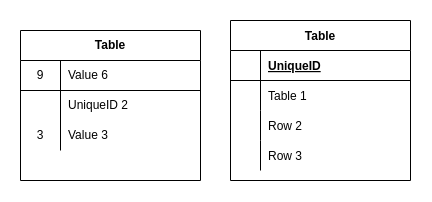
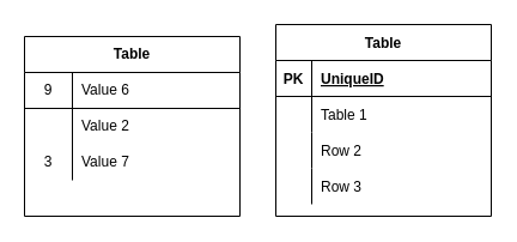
  <mxCell id="0" />
  <mxCell id="1" parent="0" />
  <mxCell id="2" value="Table" style="shape=table;html=1;whiteSpace=wrap;startSize=30;container=1;collapsible=0;childLayout=tableLayout;fixedRows=1;rowLines=0;fontStyle=1;align=center;" vertex="1" parent="1"><mxGeometry x="20" y="30" width="180" height="150" as="geometry" /></mxCell>
  <mxCell id="3" value="" style="shape=partialRectangle;html=1;whiteSpace=wrap;collapsible=0;dropTarget=0;pointerEvents=0;fillColor=none;top=0;left=0;bottom=1;right=0;points=[[0,0.5],[1,0.5]];portConstraint=eastwest;" vertex="1" parent="2"><mxGeometry y="30" width="180" height="30" as="geometry" /></mxCell>
  <mxCell id="4" value="9" style="shape=partialRectangle;html=1;whiteSpace=wrap;connectable=0;fillColor=none;top=0;left=0;bottom=0;right=0;overflow=hidden;" vertex="1" parent="3"><mxGeometry width="40" height="30" as="geometry" /></mxCell>
  <mxCell id="5" value="Value 6" style="shape=partialRectangle;html=1;whiteSpace=wrap;connectable=0;fillColor=none;top=0;left=0;bottom=0;right=0;align=left;spacingLeft=6;overflow=hidden;" vertex="1" parent="3"><mxGeometry x="40" width="140" height="30" as="geometry" /></mxCell>
  <mxCell id="6" value="" style="shape=partialRectangle;html=1;whiteSpace=wrap;collapsible=0;dropTarget=0;pointerEvents=0;fillColor=none;top=0;left=0;bottom=0;right=0;points=[[0,0.5],[1,0.5]];portConstraint=eastwest;" vertex="1" parent="2"><mxGeometry y="60" width="180" height="30" as="geometry" /></mxCell>
- <mxCell id="7" value="UniqueID 2" style="shape=partialRectangle;html=1;whiteSpace=wrap;connectable=0;fillColor=none;top=0;left=0;bottom=0;right=0;align=left;spacingLeft=6;overflow=hidden;" vertex="1" parent="6"><mxGeometry x="40" width="140" height="30" as="geometry" /></mxCell>
+ <mxCell id="7" value="Value 2" style="shape=partialRectangle;html=1;whiteSpace=wrap;connectable=0;fillColor=none;top=0;left=0;bottom=0;right=0;align=left;spacingLeft=6;overflow=hidden;" vertex="1" parent="6"><mxGeometry x="40" width="140" height="30" as="geometry" /></mxCell>
  <mxCell id="8" value="" style="shape=partialRectangle;html=1;whiteSpace=wrap;collapsible=0;dropTarget=0;pointerEvents=0;fillColor=none;top=0;left=0;bottom=0;right=0;points=[[0,0.5],[1,0.5]];portConstraint=eastwest;" vertex="1" parent="2"><mxGeometry y="90" width="180" height="30" as="geometry" /></mxCell>
  <mxCell id="9" value="3" style="shape=partialRectangle;html=1;whiteSpace=wrap;connectable=0;fillColor=none;top=0;left=0;bottom=0;right=0;overflow=hidden;" vertex="1" parent="8"><mxGeometry width="40" height="30" as="geometry" /></mxCell>
- <mxCell id="10" value="Value 3" style="shape=partialRectangle;html=1;whiteSpace=wrap;connectable=0;fillColor=none;top=0;left=0;bottom=0;right=0;align=left;spacingLeft=6;overflow=hidden;" vertex="1" parent="8"><mxGeometry x="40" width="140" height="30" as="geometry" /></mxCell>
+ <mxCell id="10" value="Value 7" style="shape=partialRectangle;html=1;whiteSpace=wrap;connectable=0;fillColor=none;top=0;left=0;bottom=0;right=0;align=left;spacingLeft=6;overflow=hidden;" vertex="1" parent="8"><mxGeometry x="40" width="140" height="30" as="geometry" /></mxCell>
  <mxCell id="11" value="Table" style="shape=table;startSize=30;container=1;collapsible=1;childLayout=tableLayout;fixedRows=1;rowLines=0;fontStyle=1;align=center;resizeLast=1;" vertex="1" parent="1"><mxGeometry x="230" y="20" width="180" height="160" as="geometry" /></mxCell>
  <mxCell id="12" value="" style="shape=partialRectangle;collapsible=0;dropTarget=0;pointerEvents=0;fillColor=none;top=0;left=0;bottom=1;right=0;points=[[0,0.5],[1,0.5]];portConstraint=eastwest;" vertex="1" parent="11"><mxGeometry y="30" width="180" height="30" as="geometry" /></mxCell>
+ <mxCell id="13" value="PK" style="shape=partialRectangle;connectable=0;fillColor=none;top=0;left=0;bottom=0;right=0;fontStyle=1;overflow=hidden;" vertex="1" parent="12"><mxGeometry width="30" height="30" as="geometry" /></mxCell>
  <mxCell id="14" value="UniqueID" style="shape=partialRectangle;connectable=0;fillColor=none;top=0;left=0;bottom=0;right=0;align=left;spacingLeft=6;fontStyle=5;overflow=hidden;" vertex="1" parent="12"><mxGeometry x="30" width="150" height="30" as="geometry" /></mxCell>
  <mxCell id="15" value="" style="shape=partialRectangle;collapsible=0;dropTarget=0;pointerEvents=0;fillColor=none;top=0;left=0;bottom=0;right=0;points=[[0,0.5],[1,0.5]];portConstraint=eastwest;" vertex="1" parent="11"><mxGeometry y="60" width="180" height="30" as="geometry" /></mxCell>
  <mxCell id="16" value="" style="shape=partialRectangle;connectable=0;fillColor=none;top=0;left=0;bottom=0;right=0;editable=1;overflow=hidden;" vertex="1" parent="15"><mxGeometry width="30" height="30" as="geometry" /></mxCell>
  <mxCell id="17" value="Table 1" style="shape=partialRectangle;connectable=0;fillColor=none;top=0;left=0;bottom=0;right=0;align=left;spacingLeft=6;overflow=hidden;" vertex="1" parent="15"><mxGeometry x="30" width="150" height="30" as="geometry" /></mxCell>
  <mxCell id="18" value="" style="shape=partialRectangle;collapsible=0;dropTarget=0;pointerEvents=0;fillColor=none;top=0;left=0;bottom=0;right=0;points=[[0,0.5],[1,0.5]];portConstraint=eastwest;" vertex="1" parent="11"><mxGeometry y="90" width="180" height="30" as="geometry" /></mxCell>
  <mxCell id="19" value="" style="shape=partialRectangle;connectable=0;fillColor=none;top=0;left=0;bottom=0;right=0;editable=1;overflow=hidden;" vertex="1" parent="18"><mxGeometry width="30" height="30" as="geometry" /></mxCell>
  <mxCell id="20" value="Row 2" style="shape=partialRectangle;connectable=0;fillColor=none;top=0;left=0;bottom=0;right=0;align=left;spacingLeft=6;overflow=hidden;" vertex="1" parent="18"><mxGeometry x="30" width="150" height="30" as="geometry" /></mxCell>
  <mxCell id="21" value="" style="shape=partialRectangle;collapsible=0;dropTarget=0;pointerEvents=0;fillColor=none;top=0;left=0;bottom=0;right=0;points=[[0,0.5],[1,0.5]];portConstraint=eastwest;" vertex="1" parent="11"><mxGeometry y="120" width="180" height="30" as="geometry" /></mxCell>
  <mxCell id="22" value="" style="shape=partialRectangle;connectable=0;fillColor=none;top=0;left=0;bottom=0;right=0;editable=1;overflow=hidden;" vertex="1" parent="21"><mxGeometry width="30" height="30" as="geometry" /></mxCell>
  <mxCell id="23" value="Row 3" style="shape=partialRectangle;connectable=0;fillColor=none;top=0;left=0;bottom=0;right=0;align=left;spacingLeft=6;overflow=hidden;" vertex="1" parent="21"><mxGeometry x="30" width="150" height="30" as="geometry" /></mxCell>
